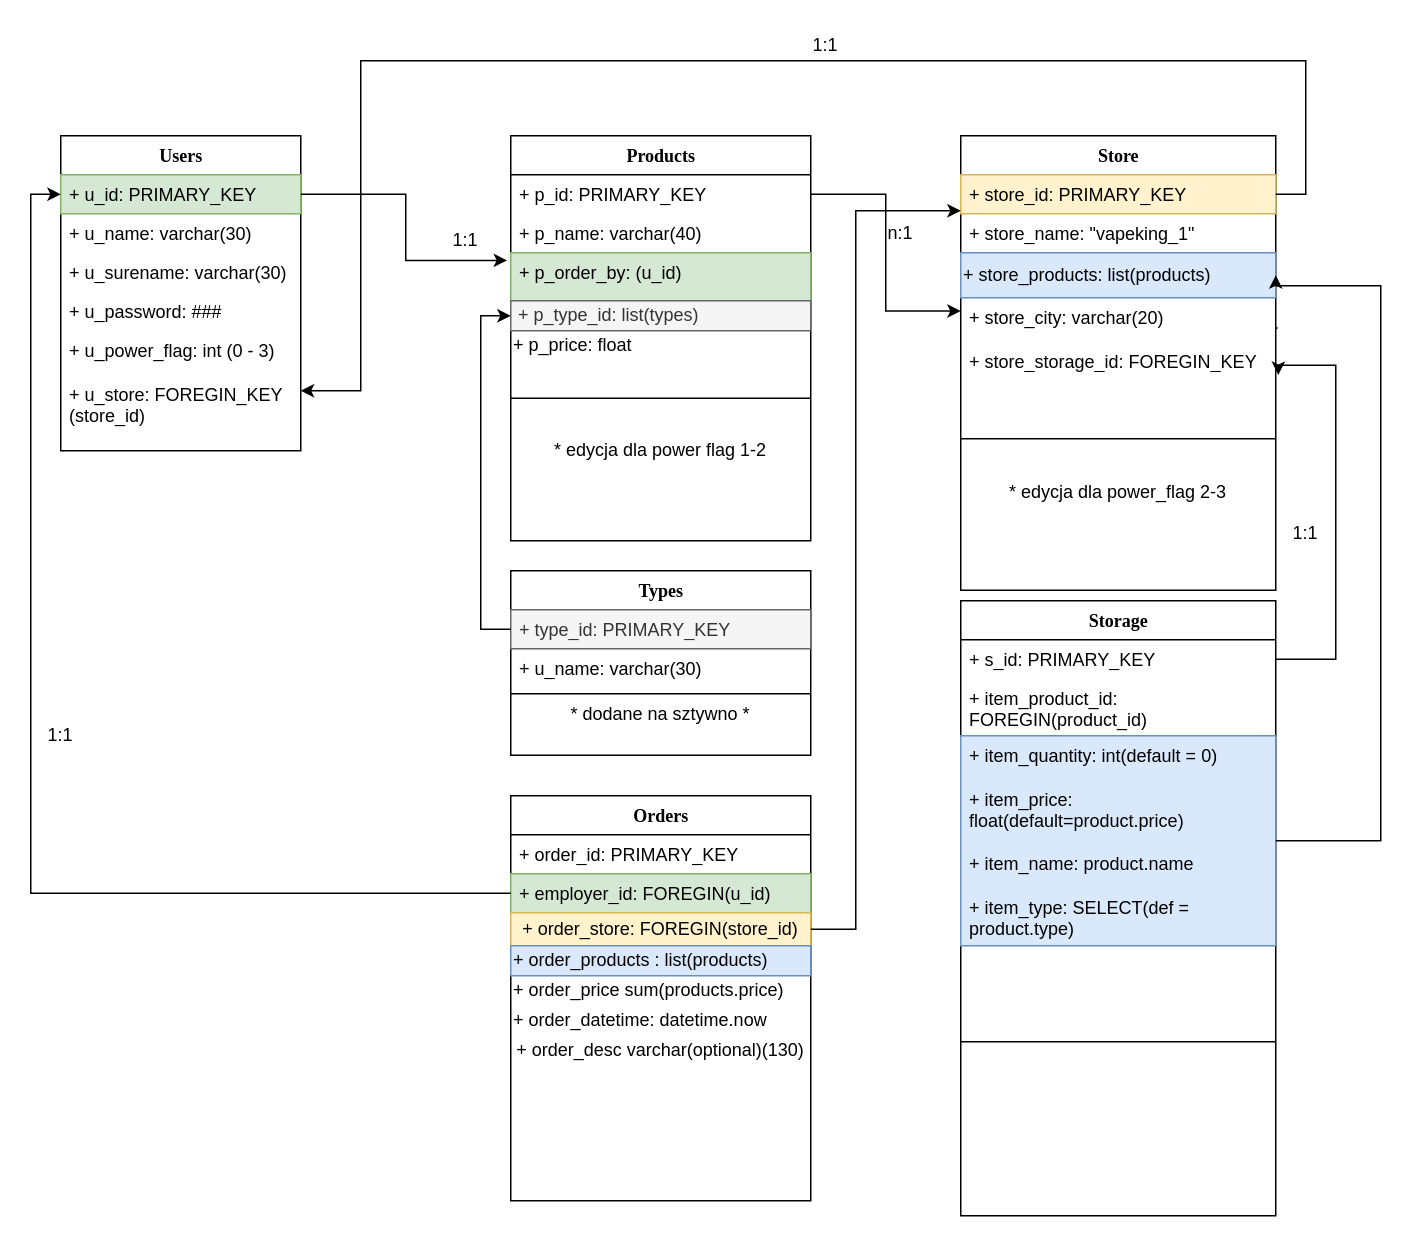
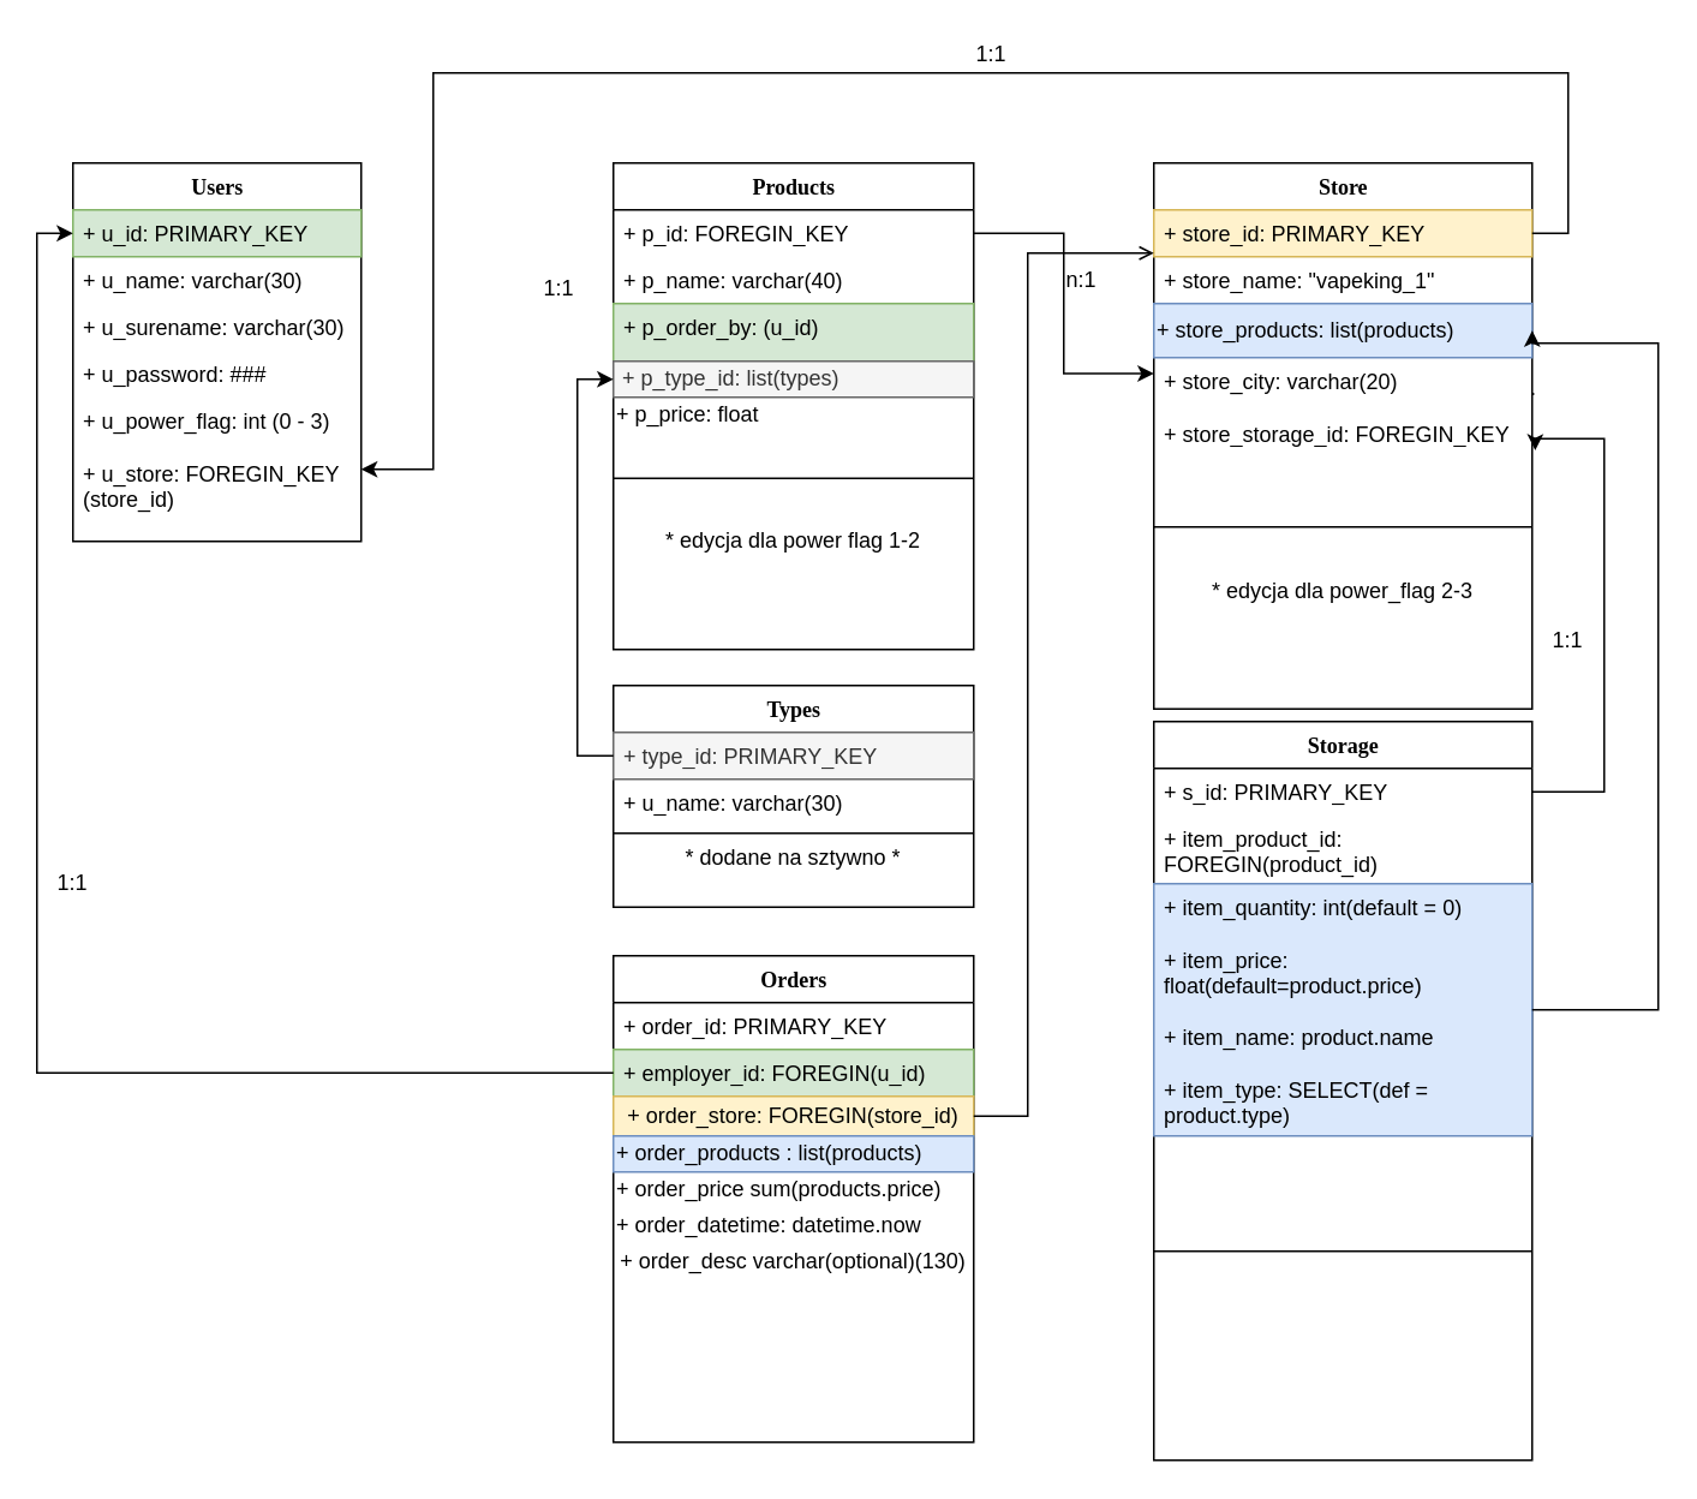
  <mxCell id="0" />
  <mxCell id="1" parent="0" />
  <mxCell id="2" value="Users" style="swimlane;html=1;fontStyle=1;align=center;verticalAlign=top;childLayout=stackLayout;horizontal=1;startSize=26;horizontalStack=0;resizeParent=1;resizeLast=0;collapsible=1;marginBottom=0;swimlaneFillColor=#ffffff;rounded=0;shadow=0;comic=0;labelBackgroundColor=none;strokeWidth=1;fillColor=none;fontFamily=Verdana;fontSize=12" parent="1" vertex="1"><mxGeometry x="40" y="90" width="160" height="210" as="geometry" /></mxCell>
  <mxCell id="3" value="+ u_id: PRIMARY_KEY" style="text;html=1;strokeColor=#82b366;fillColor=#d5e8d4;align=left;verticalAlign=top;spacingLeft=4;spacingRight=4;whiteSpace=wrap;overflow=hidden;rotatable=0;points=[[0,0.5],[1,0.5]];portConstraint=eastwest;" parent="2" vertex="1"><mxGeometry y="26" width="160" height="26" as="geometry" /></mxCell>
  <mxCell id="4" value="+ u_name: varchar(30)" style="text;html=1;strokeColor=none;fillColor=none;align=left;verticalAlign=top;spacingLeft=4;spacingRight=4;whiteSpace=wrap;overflow=hidden;rotatable=0;points=[[0,0.5],[1,0.5]];portConstraint=eastwest;" parent="2" vertex="1"><mxGeometry y="52" width="160" height="26" as="geometry" /></mxCell>
  <mxCell id="5" value="+ u_surename: varchar(30)" style="text;html=1;strokeColor=none;fillColor=none;align=left;verticalAlign=top;spacingLeft=4;spacingRight=4;whiteSpace=wrap;overflow=hidden;rotatable=0;points=[[0,0.5],[1,0.5]];portConstraint=eastwest;" parent="2" vertex="1"><mxGeometry y="78" width="160" height="26" as="geometry" /></mxCell>
  <mxCell id="6" value="+ u_password: ###" style="text;html=1;strokeColor=none;fillColor=none;align=left;verticalAlign=top;spacingLeft=4;spacingRight=4;whiteSpace=wrap;overflow=hidden;rotatable=0;points=[[0,0.5],[1,0.5]];portConstraint=eastwest;" parent="2" vertex="1"><mxGeometry y="104" width="160" height="26" as="geometry" /></mxCell>
  <mxCell id="7" value="+ u_power_flag: int (0 - 3)&lt;br&gt;&lt;br&gt;+ u_store: FOREGIN_KEY&lt;br&gt;(store_id)" style="text;html=1;strokeColor=none;fillColor=none;align=left;verticalAlign=top;spacingLeft=4;spacingRight=4;whiteSpace=wrap;overflow=hidden;rotatable=0;points=[[0,0.5],[1,0.5]];portConstraint=eastwest;" parent="2" vertex="1"><mxGeometry y="130" width="160" height="80" as="geometry" /></mxCell>
  <mxCell id="8" value="Products&lt;br&gt;" style="swimlane;html=1;fontStyle=1;align=center;verticalAlign=top;childLayout=stackLayout;horizontal=1;startSize=26;horizontalStack=0;resizeParent=1;resizeLast=0;collapsible=1;marginBottom=0;swimlaneFillColor=#ffffff;rounded=0;shadow=0;comic=0;labelBackgroundColor=none;strokeWidth=1;fillColor=none;fontFamily=Verdana;fontSize=12" vertex="1" parent="1"><mxGeometry x="340" y="90" width="200" height="270" as="geometry" /></mxCell>
- <mxCell id="9" value="+ p_id: PRIMARY_KEY" style="text;html=1;strokeColor=none;fillColor=none;align=left;verticalAlign=top;spacingLeft=4;spacingRight=4;whiteSpace=wrap;overflow=hidden;rotatable=0;points=[[0,0.5],[1,0.5]];portConstraint=eastwest;" vertex="1" parent="8"><mxGeometry y="26" width="200" height="26" as="geometry" /></mxCell>
+ <mxCell id="9" value="+ p_id: FOREGIN_KEY" style="text;html=1;strokeColor=none;fillColor=none;align=left;verticalAlign=top;spacingLeft=4;spacingRight=4;whiteSpace=wrap;overflow=hidden;rotatable=0;points=[[0,0.5],[1,0.5]];portConstraint=eastwest;" vertex="1" parent="8"><mxGeometry y="26" width="200" height="26" as="geometry" /></mxCell>
  <mxCell id="10" value="+ p_name: varchar(40)" style="text;html=1;strokeColor=none;fillColor=none;align=left;verticalAlign=top;spacingLeft=4;spacingRight=4;whiteSpace=wrap;overflow=hidden;rotatable=0;points=[[0,0.5],[1,0.5]];portConstraint=eastwest;" vertex="1" parent="8"><mxGeometry y="52" width="200" height="26" as="geometry" /></mxCell>
  <mxCell id="11" value="+ p_order_by: (u_id)&lt;br&gt;&lt;br&gt;" style="text;html=1;align=left;verticalAlign=top;spacingLeft=4;spacingRight=4;whiteSpace=wrap;overflow=hidden;rotatable=0;points=[[0,0.5],[1,0.5]];portConstraint=eastwest;fillColor=#d5e8d4;strokeColor=#82b366;" vertex="1" parent="8"><mxGeometry y="78" width="200" height="32" as="geometry" /></mxCell>
  <mxCell id="12" value="&lt;span&gt;&amp;nbsp;+ p_type_id: list(types)&lt;/span&gt;" style="text;html=1;strokeColor=#666666;fillColor=#f5f5f5;align=left;verticalAlign=middle;whiteSpace=wrap;rounded=0;fontColor=#333333;" vertex="1" parent="8"><mxGeometry y="110" width="200" height="20" as="geometry" /></mxCell>
  <mxCell id="13" value="&lt;span&gt;+ p_price: float&lt;/span&gt;" style="text;html=1;strokeColor=none;fillColor=none;align=left;verticalAlign=middle;whiteSpace=wrap;rounded=0;" vertex="1" parent="8"><mxGeometry y="130" width="200" height="20" as="geometry" /></mxCell>
  <mxCell id="14" value="" style="line;html=1;strokeWidth=1;fillColor=none;align=left;verticalAlign=middle;spacingTop=-1;spacingLeft=3;spacingRight=3;rotatable=0;labelPosition=right;points=[];portConstraint=eastwest;" vertex="1" parent="8"><mxGeometry y="150" width="200" height="50" as="geometry" /></mxCell>
  <mxCell id="15" value="* edycja dla power flag 1-2" style="text;html=1;strokeColor=none;fillColor=none;align=center;verticalAlign=middle;whiteSpace=wrap;rounded=0;" vertex="1" parent="8"><mxGeometry y="200" width="200" height="20" as="geometry" /></mxCell>
  <mxCell id="16" value="Store" style="swimlane;html=1;fontStyle=1;align=center;verticalAlign=top;childLayout=stackLayout;horizontal=1;startSize=26;horizontalStack=0;resizeParent=1;resizeLast=0;collapsible=1;marginBottom=0;swimlaneFillColor=#ffffff;rounded=0;shadow=0;comic=0;labelBackgroundColor=none;strokeWidth=1;fillColor=none;fontFamily=Verdana;fontSize=12" vertex="1" parent="1"><mxGeometry x="640" y="90" width="210" height="303" as="geometry" /></mxCell>
  <mxCell id="17" value="+ store_id: PRIMARY_KEY" style="text;html=1;strokeColor=#d6b656;fillColor=#fff2cc;align=left;verticalAlign=top;spacingLeft=4;spacingRight=4;whiteSpace=wrap;overflow=hidden;rotatable=0;points=[[0,0.5],[1,0.5]];portConstraint=eastwest;" vertex="1" parent="16"><mxGeometry y="26" width="210" height="26" as="geometry" /></mxCell>
  <mxCell id="18" value="+ store_name: &quot;vapeking_1&quot;" style="text;html=1;strokeColor=none;fillColor=none;align=left;verticalAlign=top;spacingLeft=4;spacingRight=4;whiteSpace=wrap;overflow=hidden;rotatable=0;points=[[0,0.5],[1,0.5]];portConstraint=eastwest;" vertex="1" parent="16"><mxGeometry y="52" width="210" height="26" as="geometry" /></mxCell>
  <mxCell id="19" value="&lt;span&gt;+ store_products: list(products)&lt;/span&gt;" style="text;html=1;strokeColor=#6c8ebf;fillColor=#dae8fc;align=left;verticalAlign=middle;whiteSpace=wrap;rounded=0;" vertex="1" parent="16"><mxGeometry y="78" width="210" height="30" as="geometry" /></mxCell>
  <mxCell id="20" value="+ store_city: varchar(20)&lt;br&gt;&lt;br&gt;+ store_storage_id: FOREGIN_KEY" style="text;html=1;strokeColor=none;fillColor=none;align=left;verticalAlign=top;spacingLeft=4;spacingRight=4;whiteSpace=wrap;overflow=hidden;rotatable=0;points=[[0,0.5],[1,0.5]];portConstraint=eastwest;" vertex="1" parent="16"><mxGeometry y="108" width="210" height="90" as="geometry" /></mxCell>
  <mxCell id="21" value="" style="line;html=1;strokeWidth=1;fillColor=none;align=left;verticalAlign=middle;spacingTop=-1;spacingLeft=3;spacingRight=3;rotatable=0;labelPosition=right;points=[];portConstraint=eastwest;" vertex="1" parent="16"><mxGeometry y="198" width="210" height="8" as="geometry" /></mxCell>
  <mxCell id="22" value="* edycja dla power_flag 2-3" style="text;html=1;strokeColor=none;fillColor=none;align=center;verticalAlign=middle;whiteSpace=wrap;rounded=0;" vertex="1" parent="16"><mxGeometry y="206" width="210" height="64" as="geometry" /></mxCell>
  <mxCell id="23" value="Types" style="swimlane;html=1;fontStyle=1;align=center;verticalAlign=top;childLayout=stackLayout;horizontal=1;startSize=26;horizontalStack=0;resizeParent=1;resizeLast=0;collapsible=1;marginBottom=0;swimlaneFillColor=#ffffff;rounded=0;shadow=0;comic=0;labelBackgroundColor=none;strokeWidth=1;fillColor=none;fontFamily=Verdana;fontSize=12" vertex="1" parent="1"><mxGeometry x="340" y="380" width="200" height="123" as="geometry" /></mxCell>
  <mxCell id="24" value="+ type_id: PRIMARY_KEY" style="text;html=1;strokeColor=#666666;fillColor=#f5f5f5;align=left;verticalAlign=top;spacingLeft=4;spacingRight=4;whiteSpace=wrap;overflow=hidden;rotatable=0;points=[[0,0.5],[1,0.5]];portConstraint=eastwest;fontColor=#333333;" vertex="1" parent="23"><mxGeometry y="26" width="200" height="26" as="geometry" /></mxCell>
  <mxCell id="25" value="+ u_name: varchar(30)" style="text;html=1;strokeColor=none;fillColor=none;align=left;verticalAlign=top;spacingLeft=4;spacingRight=4;whiteSpace=wrap;overflow=hidden;rotatable=0;points=[[0,0.5],[1,0.5]];portConstraint=eastwest;" vertex="1" parent="23"><mxGeometry y="52" width="200" height="26" as="geometry" /></mxCell>
  <mxCell id="26" value="" style="line;html=1;strokeWidth=1;fillColor=none;align=left;verticalAlign=middle;spacingTop=-1;spacingLeft=3;spacingRight=3;rotatable=0;labelPosition=right;points=[];portConstraint=eastwest;" vertex="1" parent="23"><mxGeometry y="78" width="200" height="8" as="geometry" /></mxCell>
  <mxCell id="27" value="* dodane na sztywno *" style="text;html=1;strokeColor=none;fillColor=none;align=center;verticalAlign=middle;whiteSpace=wrap;rounded=0;" vertex="1" parent="23"><mxGeometry y="86" width="200" height="20" as="geometry" /></mxCell>
- <mxCell id="28" style="edgeStyle=orthogonalEdgeStyle;rounded=0;orthogonalLoop=1;jettySize=auto;html=1;entryX=-0.012;entryY=0.159;entryDx=0;entryDy=0;entryPerimeter=0;" edge="1" parent="1" source="3" target="11"><mxGeometry relative="1" as="geometry" /></mxCell>
  <mxCell id="29" style="edgeStyle=orthogonalEdgeStyle;rounded=0;orthogonalLoop=1;jettySize=auto;html=1;exitX=0;exitY=0.5;exitDx=0;exitDy=0;entryX=0;entryY=0.5;entryDx=0;entryDy=0;" edge="1" parent="1" source="24" target="12"><mxGeometry relative="1" as="geometry"><mxPoint x="340" y="270" as="targetPoint" /></mxGeometry></mxCell>
  <mxCell id="30" value="1:1" style="text;html=1;strokeColor=none;fillColor=none;align=center;verticalAlign=middle;whiteSpace=wrap;rounded=0;" vertex="1" parent="1"><mxGeometry x="290" y="150" width="40" height="20" as="geometry" /></mxCell>
  <mxCell id="31" style="edgeStyle=orthogonalEdgeStyle;rounded=0;orthogonalLoop=1;jettySize=auto;html=1;exitX=1;exitY=0.5;exitDx=0;exitDy=0;entryX=0;entryY=0.098;entryDx=0;entryDy=0;entryPerimeter=0;" edge="1" parent="1" source="9" target="20"><mxGeometry relative="1" as="geometry"><mxPoint x="570" y="247" as="targetPoint" /></mxGeometry></mxCell>
  <mxCell id="32" value="n:1" style="text;html=1;strokeColor=none;fillColor=none;align=center;verticalAlign=middle;whiteSpace=wrap;rounded=0;" vertex="1" parent="1"><mxGeometry x="580" y="145" width="40" height="20" as="geometry" /></mxCell>
  <mxCell id="33" value="1:1" style="text;html=1;strokeColor=none;fillColor=none;align=center;verticalAlign=middle;whiteSpace=wrap;rounded=0;" vertex="1" parent="1"><mxGeometry x="530" y="20" width="40" height="20" as="geometry" /></mxCell>
  <mxCell id="34" value="Storage" style="swimlane;html=1;fontStyle=1;align=center;verticalAlign=top;childLayout=stackLayout;horizontal=1;startSize=26;horizontalStack=0;resizeParent=1;resizeLast=0;collapsible=1;marginBottom=0;swimlaneFillColor=#ffffff;rounded=0;shadow=0;comic=0;labelBackgroundColor=none;strokeWidth=1;fillColor=none;fontFamily=Verdana;fontSize=12" vertex="1" parent="1"><mxGeometry x="640" y="400" width="210" height="410" as="geometry" /></mxCell>
  <mxCell id="35" value="+ s_id: PRIMARY_KEY" style="text;html=1;strokeColor=none;fillColor=none;align=left;verticalAlign=top;spacingLeft=4;spacingRight=4;whiteSpace=wrap;overflow=hidden;rotatable=0;points=[[0,0.5],[1,0.5]];portConstraint=eastwest;" vertex="1" parent="34"><mxGeometry y="26" width="210" height="26" as="geometry" /></mxCell>
  <mxCell id="36" value="+ item_product_id: FOREGIN(product_id)" style="text;html=1;strokeColor=none;fillColor=none;align=left;verticalAlign=top;spacingLeft=4;spacingRight=4;whiteSpace=wrap;overflow=hidden;rotatable=0;points=[[0,0.5],[1,0.5]];portConstraint=eastwest;" vertex="1" parent="34"><mxGeometry y="52" width="210" height="38" as="geometry" /></mxCell>
  <mxCell id="37" value="+ item_quantity: int(default = 0)&lt;br&gt;&lt;br&gt;+ item_price: float(default=product.price)&lt;br&gt;&lt;br&gt;+ item_name: product.name&lt;br&gt;&lt;br&gt;+ item_type: SELECT(def = product.type)" style="text;html=1;strokeColor=#6c8ebf;fillColor=#dae8fc;align=left;verticalAlign=top;spacingLeft=4;spacingRight=4;whiteSpace=wrap;overflow=hidden;rotatable=0;points=[[0,0.5],[1,0.5]];portConstraint=eastwest;" vertex="1" parent="34"><mxGeometry y="90" width="210" height="140" as="geometry" /></mxCell>
  <mxCell id="38" value="" style="line;html=1;strokeWidth=1;fillColor=none;align=left;verticalAlign=middle;spacingTop=-1;spacingLeft=3;spacingRight=3;rotatable=0;labelPosition=right;points=[];portConstraint=eastwest;" vertex="1" parent="34"><mxGeometry y="230" width="210" height="128" as="geometry" /></mxCell>
  <mxCell id="39" value="." style="text;html=1;strokeColor=none;fillColor=none;align=center;verticalAlign=middle;whiteSpace=wrap;rounded=0;" vertex="1" parent="1"><mxGeometry x="850" y="205" height="20" as="geometry" /></mxCell>
  <mxCell id="40" value="Orders" style="swimlane;html=1;fontStyle=1;align=center;verticalAlign=top;childLayout=stackLayout;horizontal=1;startSize=26;horizontalStack=0;resizeParent=1;resizeLast=0;collapsible=1;marginBottom=0;swimlaneFillColor=#ffffff;rounded=0;shadow=0;comic=0;labelBackgroundColor=none;strokeWidth=1;fillColor=none;fontFamily=Verdana;fontSize=12" vertex="1" parent="1"><mxGeometry x="340" y="530" width="200" height="270" as="geometry" /></mxCell>
  <mxCell id="41" value="+ order_id: PRIMARY_KEY" style="text;html=1;strokeColor=none;fillColor=none;align=left;verticalAlign=top;spacingLeft=4;spacingRight=4;whiteSpace=wrap;overflow=hidden;rotatable=0;points=[[0,0.5],[1,0.5]];portConstraint=eastwest;" vertex="1" parent="40"><mxGeometry y="26" width="200" height="26" as="geometry" /></mxCell>
  <mxCell id="42" value="+ employer_id: FOREGIN(u_id)" style="text;html=1;strokeColor=#82b366;fillColor=#d5e8d4;align=left;verticalAlign=top;spacingLeft=4;spacingRight=4;whiteSpace=wrap;overflow=hidden;rotatable=0;points=[[0,0.5],[1,0.5]];portConstraint=eastwest;" vertex="1" parent="40"><mxGeometry y="52" width="200" height="26" as="geometry" /></mxCell>
  <mxCell id="43" value="&lt;div style=&quot;text-align: left&quot;&gt;&lt;span&gt;+ order_store: FOREGIN(store_id)&lt;/span&gt;&lt;/div&gt;" style="text;html=1;strokeColor=#d6b656;fillColor=#fff2cc;align=center;verticalAlign=middle;whiteSpace=wrap;rounded=0;" vertex="1" parent="40"><mxGeometry y="78" width="200" height="22" as="geometry" /></mxCell>
  <mxCell id="44" value="+ order_products : list(products)" style="text;html=1;strokeColor=#6c8ebf;fillColor=#dae8fc;align=left;verticalAlign=middle;whiteSpace=wrap;rounded=0;" vertex="1" parent="40"><mxGeometry y="100" width="200" height="20" as="geometry" /></mxCell>
  <mxCell id="45" value="+ order_price sum(products.price)" style="text;html=1;strokeColor=none;fillColor=none;align=left;verticalAlign=middle;whiteSpace=wrap;rounded=0;" vertex="1" parent="40"><mxGeometry y="120" width="200" height="20" as="geometry" /></mxCell>
  <mxCell id="46" value="+ order_datetime: datetime.now" style="text;html=1;strokeColor=none;fillColor=none;align=left;verticalAlign=middle;whiteSpace=wrap;rounded=0;" vertex="1" parent="40"><mxGeometry y="140" width="200" height="20" as="geometry" /></mxCell>
  <mxCell id="47" value="+ order_desc varchar(optional)(130)" style="text;html=1;strokeColor=none;fillColor=none;align=center;verticalAlign=middle;whiteSpace=wrap;rounded=0;" vertex="1" parent="40"><mxGeometry y="160" width="200" height="20" as="geometry" /></mxCell>
  <mxCell id="48" style="edgeStyle=orthogonalEdgeStyle;rounded=0;orthogonalLoop=1;jettySize=auto;html=1;entryX=1;entryY=0.5;entryDx=0;entryDy=0;" edge="1" parent="1" source="37" target="19"><mxGeometry relative="1" as="geometry"><Array as="points"><mxPoint x="920" y="560" /><mxPoint x="920" y="190" /><mxPoint x="850" y="190" /></Array></mxGeometry></mxCell>
  <mxCell id="49" value="1:1" style="text;html=1;strokeColor=none;fillColor=none;align=center;verticalAlign=middle;whiteSpace=wrap;rounded=0;" vertex="1" parent="1"><mxGeometry x="850" y="345" width="40" height="20" as="geometry" /></mxCell>
  <mxCell id="50" style="edgeStyle=orthogonalEdgeStyle;rounded=0;orthogonalLoop=1;jettySize=auto;html=1;entryX=1.008;entryY=0.572;entryDx=0;entryDy=0;entryPerimeter=0;" edge="1" parent="1" source="35" target="20"><mxGeometry relative="1" as="geometry"><Array as="points"><mxPoint x="890" y="439" /><mxPoint x="890" y="243" /><mxPoint x="852" y="243" /></Array></mxGeometry></mxCell>
  <mxCell id="51" style="edgeStyle=orthogonalEdgeStyle;rounded=0;orthogonalLoop=1;jettySize=auto;html=1;entryX=0;entryY=0.5;entryDx=0;entryDy=0;" edge="1" parent="1" source="42" target="3"><mxGeometry relative="1" as="geometry" /></mxCell>
  <mxCell id="52" value="1:1" style="text;html=1;strokeColor=none;fillColor=none;align=center;verticalAlign=middle;whiteSpace=wrap;rounded=0;" vertex="1" parent="1"><mxGeometry x="20" y="480" width="40" height="20" as="geometry" /></mxCell>
- <mxCell id="53" style="edgeStyle=orthogonalEdgeStyle;rounded=0;orthogonalLoop=1;jettySize=auto;html=1;exitX=1;exitY=0.5;exitDx=0;exitDy=0;" edge="1" parent="1" source="43" target="17"><mxGeometry relative="1" as="geometry"><Array as="points"><mxPoint x="570" y="619" /><mxPoint x="570" y="140" /></Array></mxGeometry></mxCell>
+ <mxCell id="53" style="edgeStyle=orthogonalEdgeStyle;rounded=0;orthogonalLoop=1;jettySize=auto;html=1;exitX=1;exitY=0.5;exitDx=0;exitDy=0;endArrow=open;" edge="1" parent="1" source="43" target="17"><mxGeometry relative="1" as="geometry"><Array as="points"><mxPoint x="570" y="619" /><mxPoint x="570" y="140" /></Array></mxGeometry></mxCell>
  <mxCell id="54" style="edgeStyle=orthogonalEdgeStyle;rounded=0;orthogonalLoop=1;jettySize=auto;html=1;exitX=1;exitY=0.5;exitDx=0;exitDy=0;entryX=1;entryY=0.5;entryDx=0;entryDy=0;" edge="1" parent="1" source="17" target="7"><mxGeometry relative="1" as="geometry"><Array as="points"><mxPoint x="870" y="129" /><mxPoint x="870" y="40" /><mxPoint x="240" y="40" /><mxPoint x="240" y="260" /></Array></mxGeometry></mxCell>
